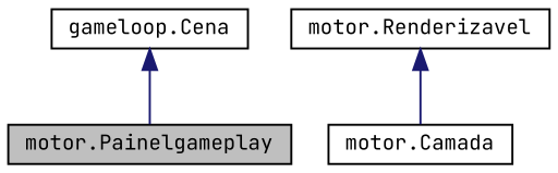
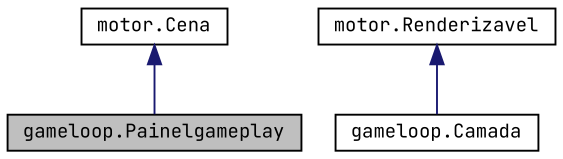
  digraph {
    fontname="JetBrains Mono"
    node [color=black fillcolor=white fontname="JetBrains Mono" fontsize=10 shape=record style=filled]
    edge [color=midnightblue dir=back fontname="JetBrains Mono" fontsize=10 labelfontname=Helvetica labelfontsize=10 style=solid]
-   n1 [fillcolor=grey75 fontcolor=black height=0.2 label="motor.Painelgameplay" width=0.4]
-   n2 [height=0.2 label="gameloop.Cena" width=0.4]
-   n3 [height=0.2 label="motor.Camada" width=0.4]
+   n1 [fillcolor=grey75 fontcolor=black height=0.2 label="gameloop.Painelgameplay" width=0.4]
+   n2 [height=0.2 label="motor.Cena" width=0.4]
+   n3 [height=0.2 label="gameloop.Camada" width=0.4]
    n4 [height=0.2 label="motor.Renderizavel" width=0.4]
    n2 -> n1
    n4 -> n3
  }
